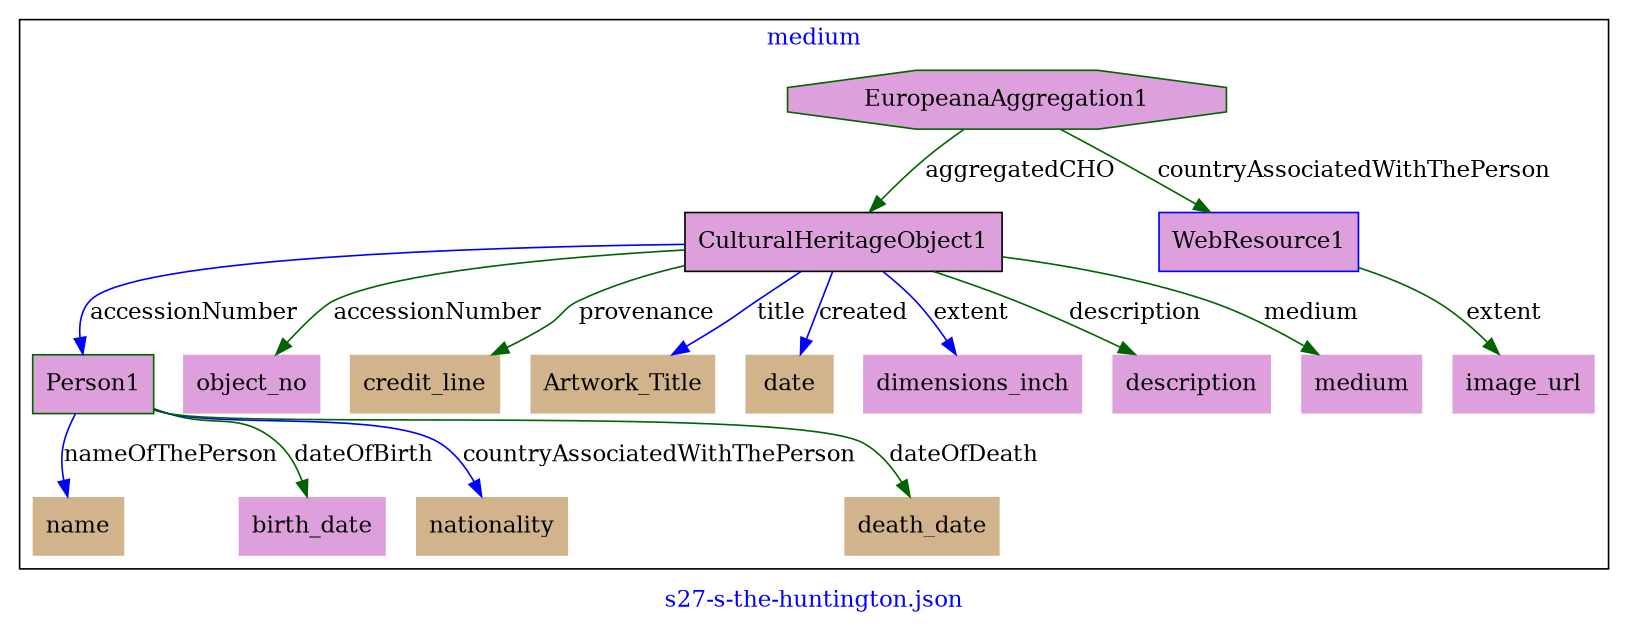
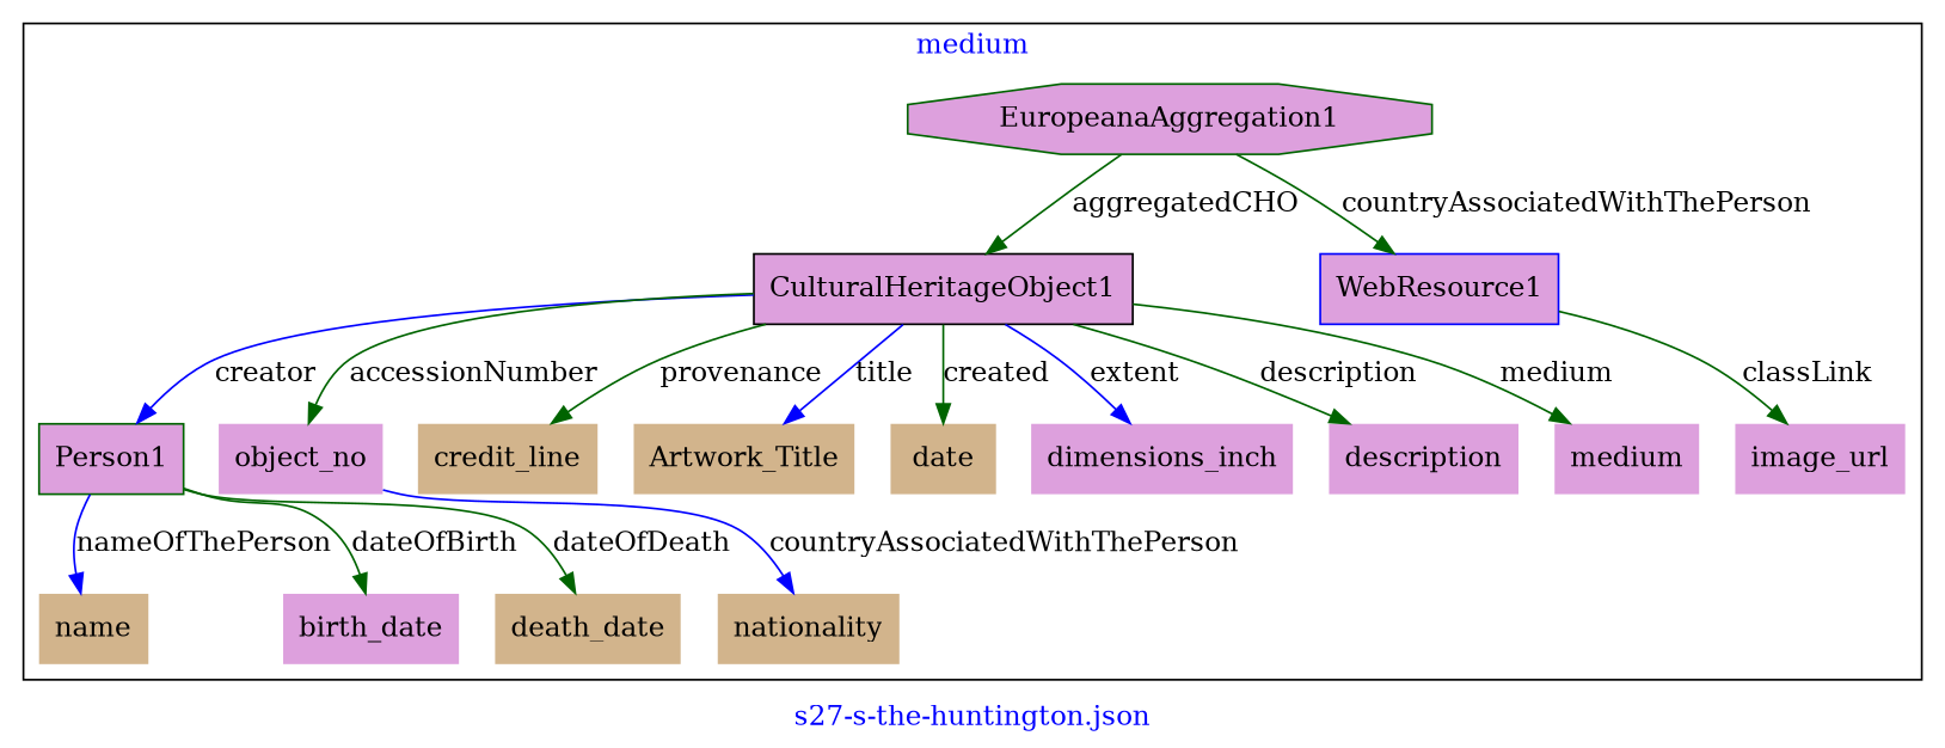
  digraph {
    fontcolor=blue
    label="s27-s-the-huntington.json"
    remincross=true
    node [color=darkgreen fillcolor=plum shape=plaintext style=filled]
    edge [color=darkgreen fontcolor=black]
    n1 [color=black label=CulturalHeritageObject1 shape=box]
    n2 [label=Person1 shape=box]
    n3 [label=EuropeanaAggregation1 shape=octagon]
    n4 [color=blue label=WebResource1 shape=box]
    n5 [color=purple fillcolor=tan label=name]
    n6 [label=object_no]
    n7 [color=black fillcolor=tan label=credit_line]
    n8 [label=birth_date]
    n9 [fillcolor=tan label=Artwork_Title]
    n10 [fillcolor=tan label=date]
    n11 [color=blue fillcolor=tan label=nationality]
    n12 [color=purple label=dimensions_inch]
    n13 [color=purple fillcolor=tan label=death_date]
    n14 [color=blue label=image_url]
    n15 [label=description]
    n16 [label=medium]
    subgraph cluster_1 {
      label=medium
      n1
      n2
      n3
      n4
      n5
      n6
      n7
      n8
      n9
      n10
      n11
      n12
      n13
      n14
      n15
      n16
    }
-   n1 -> n2 [color=blue label=accessionNumber]
+   n1 -> n2 [color=blue label=creator]
    n1 -> n6 [label=accessionNumber]
    n1 -> n7 [label=provenance]
    n1 -> n9 [color=blue label=title]
-   n1 -> n10 [color=blue label=created]
+   n1 -> n10 [label=created]
    n1 -> n12 [color=blue label=extent]
    n1 -> n15 [label=description]
    n1 -> n16 [label=medium]
    n2 -> n5 [color=blue label=nameOfThePerson]
    n2 -> n8 [label=dateOfBirth]
-   n2 -> n11 [color=blue label=countryAssociatedWithThePerson]
+   n6 -> n11 [color=blue label=countryAssociatedWithThePerson]
    n2 -> n13 [label=dateOfDeath]
    n3 -> n1 [label=aggregatedCHO]
    n3 -> n4 [label=countryAssociatedWithThePerson]
-   n4 -> n14 [label=extent]
+   n4 -> n14 [label=classLink]
  }
